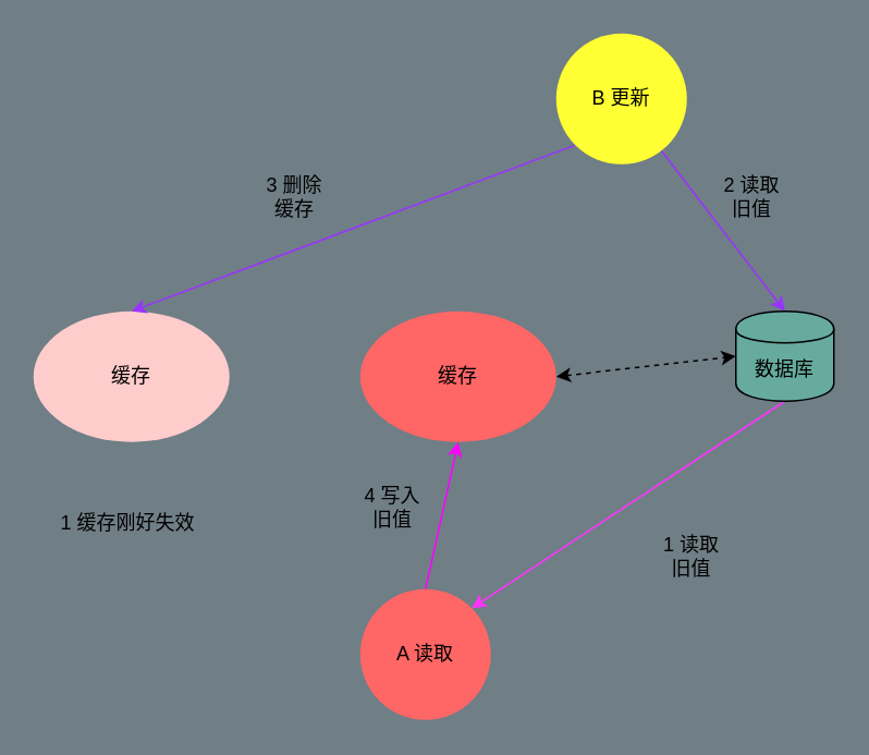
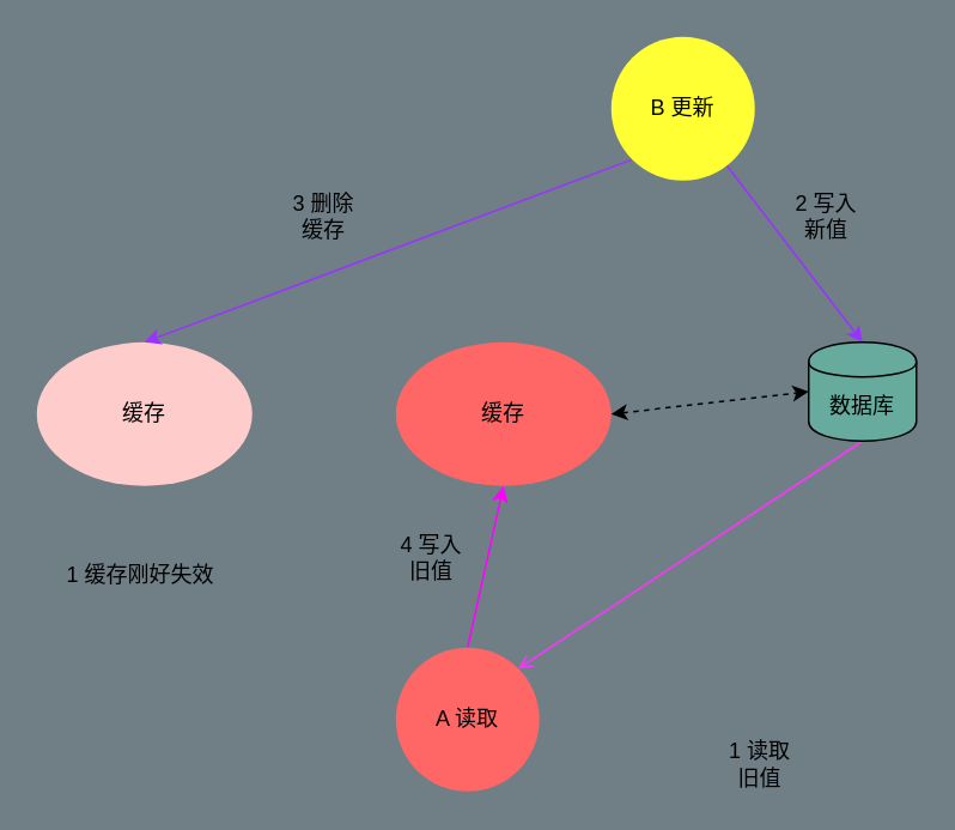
  <mxCell id="0" />
  <mxCell id="1" parent="0" />
  <mxCell id="2" value="缓存" style="ellipse;whiteSpace=wrap;html=1;strokeColor=none;fillColor=#FFCCCC;" parent="1" vertex="1"><mxGeometry x="20" y="190" width="120" height="80" as="geometry" /></mxCell>
  <mxCell id="3" style="edgeStyle=none;rounded=0;orthogonalLoop=1;jettySize=auto;html=1;entryX=0.5;entryY=0;entryDx=0;entryDy=0;strokeColor=#9933FF;" parent="1" source="5" target="9" edge="1"><mxGeometry relative="1" as="geometry" /></mxCell>
  <mxCell id="4" style="edgeStyle=none;rounded=0;orthogonalLoop=1;jettySize=auto;html=1;exitX=0;exitY=1;exitDx=0;exitDy=0;entryX=0.5;entryY=0;entryDx=0;entryDy=0;strokeColor=#9933FF;" parent="1" source="5" target="2" edge="1"><mxGeometry relative="1" as="geometry" /></mxCell>
  <mxCell id="5" value="B 更新" style="ellipse;whiteSpace=wrap;html=1;aspect=fixed;strokeColor=none;fillColor=#FFFF33;" parent="1" vertex="1"><mxGeometry x="340" y="20" width="80" height="80" as="geometry" /></mxCell>
  <mxCell id="6" style="edgeStyle=none;rounded=0;orthogonalLoop=1;jettySize=auto;html=1;exitX=0.5;exitY=0;exitDx=0;exitDy=0;entryX=0.5;entryY=1;entryDx=0;entryDy=0;strokeColor=#FF00FF;" parent="1" source="7" target="10" edge="1"><mxGeometry relative="1" as="geometry" /></mxCell>
  <mxCell id="7" value="A 读取&lt;br&gt;" style="ellipse;whiteSpace=wrap;html=1;aspect=fixed;fillColor=#ff6666;strokeColor=none;" parent="1" vertex="1"><mxGeometry x="220" y="360" width="80" height="80" as="geometry" /></mxCell>
- <mxCell id="8" style="edgeStyle=none;rounded=0;orthogonalLoop=1;jettySize=auto;html=1;exitX=0.5;exitY=1;exitDx=0;exitDy=0;strokeColor=#FF33FF;entryX=1;entryY=0;entryDx=0;entryDy=0;" parent="1" source="9" target="7" edge="1"><mxGeometry relative="1" as="geometry"><mxPoint x="300" y="376" as="targetPoint" /></mxGeometry></mxCell>
+ <mxCell id="8" style="edgeStyle=none;rounded=0;orthogonalLoop=1;jettySize=auto;html=1;exitX=0.5;exitY=1;exitDx=0;exitDy=0;strokeColor=#FF33FF;entryX=1;entryY=0;entryDx=0;entryDy=0;endArrow=open;" parent="1" source="9" target="7" edge="1"><mxGeometry relative="1" as="geometry"><mxPoint x="300" y="376" as="targetPoint" /></mxGeometry></mxCell>
  <mxCell id="9" value="数据库" style="shape=cylinder;whiteSpace=wrap;html=1;boundedLbl=1;backgroundOutline=1;fillColor=#67AB9F;" parent="1" vertex="1"><mxGeometry x="450" y="190" width="60" height="55" as="geometry" /></mxCell>
  <mxCell id="10" value="缓存" style="ellipse;whiteSpace=wrap;html=1;strokeColor=none;fillColor=#FF6666;" parent="1" vertex="1"><mxGeometry x="220" y="190" width="120" height="80" as="geometry" /></mxCell>
- <mxCell id="11" value="1 读取旧值" style="text;html=1;strokeColor=none;fillColor=none;align=center;verticalAlign=middle;whiteSpace=wrap;rounded=0;" parent="1" vertex="1"><mxGeometry x="403" y="330" width="40" height="20" as="geometry" /></mxCell>
- <mxCell id="12" value="2 读取旧值" style="text;html=1;strokeColor=none;fillColor=none;align=center;verticalAlign=middle;whiteSpace=wrap;rounded=0;" parent="1" vertex="1"><mxGeometry x="440" y="110" width="40" height="20" as="geometry" /></mxCell>
+ <mxCell id="11" value="1 读取旧值" style="text;html=1;strokeColor=none;fillColor=none;align=center;verticalAlign=middle;whiteSpace=wrap;rounded=0;" parent="1" vertex="1"><mxGeometry x="403" y="415" width="40" height="20" as="geometry" /></mxCell>
+ <mxCell id="12" value="2 写入新值" style="text;html=1;strokeColor=none;fillColor=none;align=center;verticalAlign=middle;whiteSpace=wrap;rounded=0;" parent="1" vertex="1"><mxGeometry x="440" y="110" width="40" height="20" as="geometry" /></mxCell>
  <mxCell id="13" value="3 删除缓存" style="text;html=1;strokeColor=none;fillColor=none;align=center;verticalAlign=middle;whiteSpace=wrap;rounded=0;" parent="1" vertex="1"><mxGeometry x="160" y="110" width="40" height="20" as="geometry" /></mxCell>
  <mxCell id="14" value="4 写入旧值" style="text;html=1;strokeColor=none;fillColor=none;align=center;verticalAlign=middle;whiteSpace=wrap;rounded=0;" parent="1" vertex="1"><mxGeometry x="220" y="300" width="40" height="20" as="geometry" /></mxCell>
  <mxCell id="15" value="" style="endArrow=classic;startArrow=classic;html=1;entryX=0;entryY=0.5;entryDx=0;entryDy=0;exitX=1;exitY=0.5;exitDx=0;exitDy=0;dashed=1;" parent="1" source="10" target="9" edge="1"><mxGeometry width="50" height="50" relative="1" as="geometry"><mxPoint x="20" y="500" as="sourcePoint" /><mxPoint x="70" y="450" as="targetPoint" /></mxGeometry></mxCell>
  <mxCell id="16" value="1 缓存刚好失效" style="text;html=1;resizable=0;points=[];autosize=1;align=left;verticalAlign=top;spacingTop=-4;" parent="1" vertex="1"><mxGeometry x="35" y="310" width="100" height="20" as="geometry" /></mxCell>
